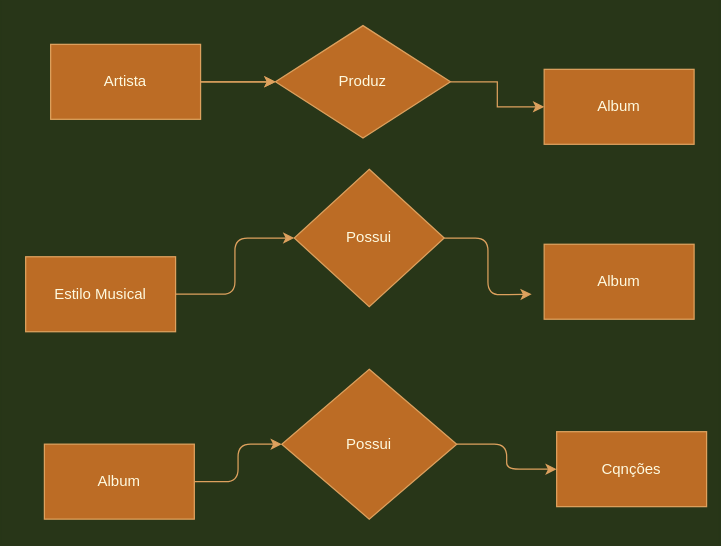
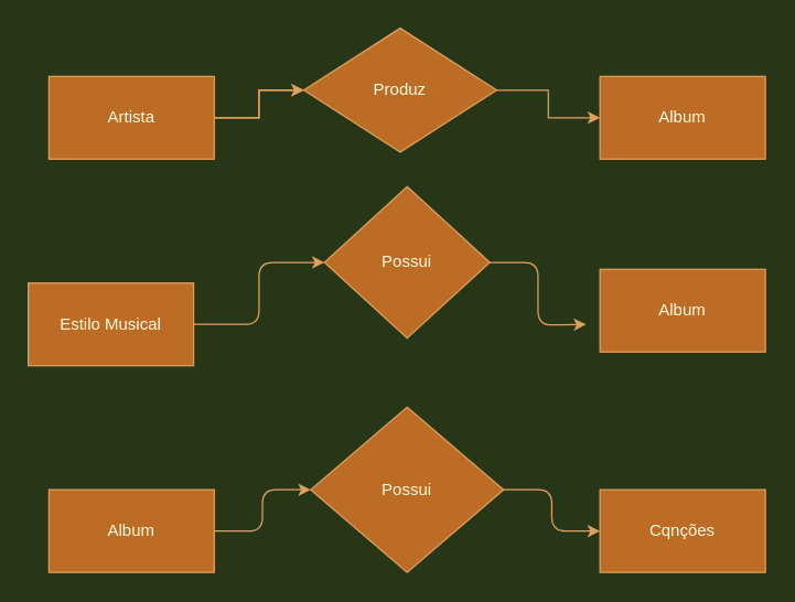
  <mxCell id="0" />
  <mxCell id="1" parent="0" />
  <mxCell id="2" style="edgeStyle=orthogonalEdgeStyle;rounded=0;orthogonalLoop=1;jettySize=auto;html=1;exitX=1;exitY=0.5;exitDx=0;exitDy=0;entryX=0;entryY=0.5;entryDx=0;entryDy=0;labelBackgroundColor=#283618;strokeColor=#DDA15E;fontColor=#FEFAE0;" edge="1" parent="1" source="4" target="6"><mxGeometry relative="1" as="geometry" /></mxCell>
  <mxCell id="3" value="" style="edgeStyle=orthogonalEdgeStyle;rounded=0;orthogonalLoop=1;jettySize=auto;html=1;labelBackgroundColor=#283618;strokeColor=#DDA15E;fontColor=#FEFAE0;" edge="1" parent="1" source="4" target="6"><mxGeometry relative="1" as="geometry" /></mxCell>
- <mxCell id="4" value="Artista" style="rounded=0;whiteSpace=wrap;html=1;fillColor=#BC6C25;fontColor=#FEFAE0;strokeColor=#DDA15E;" vertex="1" parent="1"><mxGeometry x="40" y="35" width="120" height="60" as="geometry" /></mxCell>
+ <mxCell id="4" value="Artista" style="rounded=0;whiteSpace=wrap;html=1;fillColor=#BC6C25;fontColor=#FEFAE0;strokeColor=#DDA15E;" vertex="1" parent="1"><mxGeometry x="35" y="55" width="120" height="60" as="geometry" /></mxCell>
  <mxCell id="5" style="edgeStyle=orthogonalEdgeStyle;rounded=0;orthogonalLoop=1;jettySize=auto;html=1;exitX=1;exitY=0.5;exitDx=0;exitDy=0;labelBackgroundColor=#283618;strokeColor=#DDA15E;fontColor=#FEFAE0;" edge="1" parent="1" source="6" target="7"><mxGeometry relative="1" as="geometry" /></mxCell>
  <mxCell id="6" value="Produz" style="rhombus;whiteSpace=wrap;html=1;fillColor=#BC6C25;strokeColor=#DDA15E;fontColor=#FEFAE0;" vertex="1" parent="1"><mxGeometry x="220" y="20" width="140" height="90" as="geometry" /></mxCell>
  <mxCell id="7" value="Album" style="rounded=0;whiteSpace=wrap;html=1;fillColor=#BC6C25;fontColor=#FEFAE0;strokeColor=#DDA15E;" vertex="1" parent="1"><mxGeometry x="435" y="55" width="120" height="60" as="geometry" /></mxCell>
  <mxCell id="8" style="edgeStyle=orthogonalEdgeStyle;curved=0;rounded=1;sketch=0;orthogonalLoop=1;jettySize=auto;html=1;exitX=1;exitY=0.5;exitDx=0;exitDy=0;entryX=0;entryY=0.5;entryDx=0;entryDy=0;fontColor=#FEFAE0;strokeColor=#DDA15E;fillColor=#BC6C25;" edge="1" parent="1" source="9" target="11"><mxGeometry relative="1" as="geometry" /></mxCell>
  <mxCell id="9" value="Estilo Musical" style="rounded=0;whiteSpace=wrap;html=1;fillColor=#BC6C25;strokeColor=#DDA15E;fontColor=#FEFAE0;" vertex="1" parent="1"><mxGeometry x="20" y="205" width="120" height="60" as="geometry" /></mxCell>
  <mxCell id="10" style="edgeStyle=orthogonalEdgeStyle;curved=0;rounded=1;sketch=0;orthogonalLoop=1;jettySize=auto;html=1;exitX=1;exitY=0.5;exitDx=0;exitDy=0;fontColor=#FEFAE0;strokeColor=#DDA15E;fillColor=#BC6C25;" edge="1" parent="1" source="11"><mxGeometry relative="1" as="geometry"><mxPoint x="425" y="235" as="targetPoint" /></mxGeometry></mxCell>
  <mxCell id="11" value="Possui" style="rhombus;whiteSpace=wrap;html=1;fillColor=#BC6C25;strokeColor=#DDA15E;fontColor=#FEFAE0;" vertex="1" parent="1"><mxGeometry x="235" y="135" width="120" height="110" as="geometry" /></mxCell>
  <mxCell id="12" value="Album" style="rounded=0;whiteSpace=wrap;html=1;fillColor=#BC6C25;strokeColor=#DDA15E;fontColor=#FEFAE0;" vertex="1" parent="1"><mxGeometry x="435" y="195" width="120" height="60" as="geometry" /></mxCell>
  <mxCell id="13" style="edgeStyle=orthogonalEdgeStyle;curved=0;rounded=1;sketch=0;orthogonalLoop=1;jettySize=auto;html=1;exitX=1;exitY=0.5;exitDx=0;exitDy=0;entryX=0;entryY=0.5;entryDx=0;entryDy=0;fontColor=#FEFAE0;strokeColor=#DDA15E;fillColor=#BC6C25;" edge="1" parent="1" source="14" target="17"><mxGeometry relative="1" as="geometry" /></mxCell>
  <mxCell id="14" value="Album" style="rounded=0;whiteSpace=wrap;html=1;sketch=0;fontColor=#FEFAE0;strokeColor=#DDA15E;fillColor=#BC6C25;" vertex="1" parent="1"><mxGeometry x="35" y="355" width="120" height="60" as="geometry" /></mxCell>
- <mxCell id="15" value="Cqnções" style="rounded=0;whiteSpace=wrap;html=1;sketch=0;fontColor=#FEFAE0;strokeColor=#DDA15E;fillColor=#BC6C25;" vertex="1" parent="1"><mxGeometry x="445" y="345" width="120" height="60" as="geometry" /></mxCell>
+ <mxCell id="15" value="Cqnções" style="rounded=0;whiteSpace=wrap;html=1;sketch=0;fontColor=#FEFAE0;strokeColor=#DDA15E;fillColor=#BC6C25;" vertex="1" parent="1"><mxGeometry x="435" y="355" width="120" height="60" as="geometry" /></mxCell>
  <mxCell id="16" style="edgeStyle=orthogonalEdgeStyle;curved=0;rounded=1;sketch=0;orthogonalLoop=1;jettySize=auto;html=1;exitX=1;exitY=0.5;exitDx=0;exitDy=0;entryX=0;entryY=0.5;entryDx=0;entryDy=0;fontColor=#FEFAE0;strokeColor=#DDA15E;fillColor=#BC6C25;" edge="1" parent="1" source="17" target="15"><mxGeometry relative="1" as="geometry" /></mxCell>
  <mxCell id="17" value="Possui" style="rhombus;whiteSpace=wrap;html=1;rounded=0;sketch=0;fontColor=#FEFAE0;strokeColor=#DDA15E;fillColor=#BC6C25;" vertex="1" parent="1"><mxGeometry x="225" y="295" width="140" height="120" as="geometry" /></mxCell>
